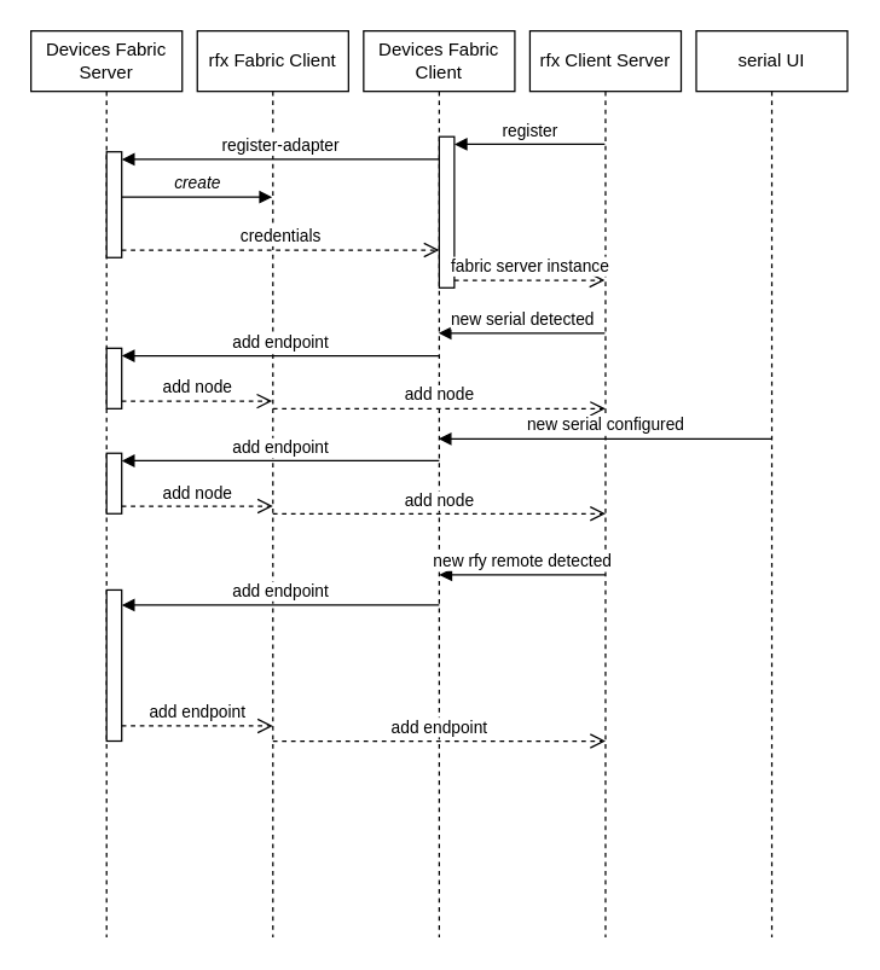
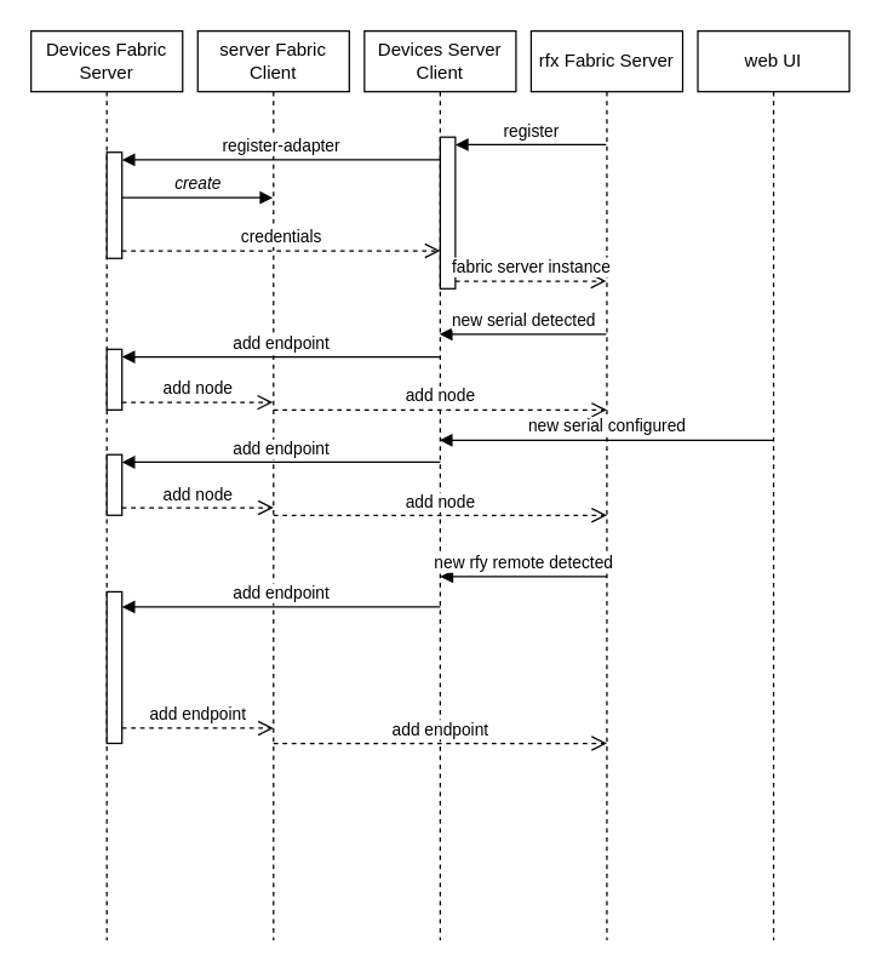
  <mxCell id="0" />
  <mxCell id="1" parent="0" />
  <mxCell id="2" value="Devices Fabric Server" style="shape=umlLifeline;perimeter=lifelinePerimeter;whiteSpace=wrap;html=1;container=1;dropTarget=0;collapsible=0;recursiveResize=0;outlineConnect=0;portConstraint=eastwest;newEdgeStyle={&quot;curved&quot;:0,&quot;rounded&quot;:0};" vertex="1" parent="1"><mxGeometry x="20" y="20" width="100" height="600" as="geometry" /></mxCell>
  <mxCell id="3" value="" style="html=1;points=[[0,0,0,0,5],[0,1,0,0,-5],[1,0,0,0,5],[1,1,0,0,-5]];perimeter=orthogonalPerimeter;outlineConnect=0;targetShapes=umlLifeline;portConstraint=eastwest;newEdgeStyle={&quot;curved&quot;:0,&quot;rounded&quot;:0};" vertex="1" parent="2"><mxGeometry x="50" y="80" width="10" height="70" as="geometry" /></mxCell>
  <mxCell id="4" value="" style="html=1;points=[[0,0,0,0,5],[0,1,0,0,-5],[1,0,0,0,5],[1,1,0,0,-5]];perimeter=orthogonalPerimeter;outlineConnect=0;targetShapes=umlLifeline;portConstraint=eastwest;newEdgeStyle={&quot;curved&quot;:0,&quot;rounded&quot;:0};" vertex="1" parent="2"><mxGeometry x="50" y="210" width="10" height="40" as="geometry" /></mxCell>
  <mxCell id="5" value="" style="html=1;points=[[0,0,0,0,5],[0,1,0,0,-5],[1,0,0,0,5],[1,1,0,0,-5]];perimeter=orthogonalPerimeter;outlineConnect=0;targetShapes=umlLifeline;portConstraint=eastwest;newEdgeStyle={&quot;curved&quot;:0,&quot;rounded&quot;:0};" vertex="1" parent="2"><mxGeometry x="50" y="370" width="10" height="100" as="geometry" /></mxCell>
- <mxCell id="6" value="rfx Client Server" style="shape=umlLifeline;perimeter=lifelinePerimeter;whiteSpace=wrap;html=1;container=1;dropTarget=0;collapsible=0;recursiveResize=0;outlineConnect=0;portConstraint=eastwest;newEdgeStyle={&quot;curved&quot;:0,&quot;rounded&quot;:0};" vertex="1" parent="1"><mxGeometry x="350" y="20" width="100" height="600" as="geometry" /></mxCell>
- <mxCell id="7" value="Devices Fabric Client" style="shape=umlLifeline;perimeter=lifelinePerimeter;whiteSpace=wrap;html=1;container=1;dropTarget=0;collapsible=0;recursiveResize=0;outlineConnect=0;portConstraint=eastwest;newEdgeStyle={&quot;curved&quot;:0,&quot;rounded&quot;:0};" vertex="1" parent="1"><mxGeometry x="240" y="20" width="100" height="600" as="geometry" /></mxCell>
+ <mxCell id="6" value="rfx Fabric Server" style="shape=umlLifeline;perimeter=lifelinePerimeter;whiteSpace=wrap;html=1;container=1;dropTarget=0;collapsible=0;recursiveResize=0;outlineConnect=0;portConstraint=eastwest;newEdgeStyle={&quot;curved&quot;:0,&quot;rounded&quot;:0};" vertex="1" parent="1"><mxGeometry x="350" y="20" width="100" height="600" as="geometry" /></mxCell>
+ <mxCell id="7" value="Devices Server Client" style="shape=umlLifeline;perimeter=lifelinePerimeter;whiteSpace=wrap;html=1;container=1;dropTarget=0;collapsible=0;recursiveResize=0;outlineConnect=0;portConstraint=eastwest;newEdgeStyle={&quot;curved&quot;:0,&quot;rounded&quot;:0};" vertex="1" parent="1"><mxGeometry x="240" y="20" width="100" height="600" as="geometry" /></mxCell>
  <mxCell id="8" value="" style="html=1;points=[[0,0,0,0,5],[0,1,0,0,-5],[1,0,0,0,5],[1,1,0,0,-5]];perimeter=orthogonalPerimeter;outlineConnect=0;targetShapes=umlLifeline;portConstraint=eastwest;newEdgeStyle={&quot;curved&quot;:0,&quot;rounded&quot;:0};" vertex="1" parent="7"><mxGeometry x="50" y="70" width="10" height="100" as="geometry" /></mxCell>
- <mxCell id="9" value="rfx Fabric Client" style="shape=umlLifeline;perimeter=lifelinePerimeter;whiteSpace=wrap;html=1;container=1;dropTarget=0;collapsible=0;recursiveResize=0;outlineConnect=0;portConstraint=eastwest;newEdgeStyle={&quot;curved&quot;:0,&quot;rounded&quot;:0};" vertex="1" parent="1"><mxGeometry x="130" y="20" width="100" height="600" as="geometry" /></mxCell>
+ <mxCell id="9" value="server Fabric Client" style="shape=umlLifeline;perimeter=lifelinePerimeter;whiteSpace=wrap;html=1;container=1;dropTarget=0;collapsible=0;recursiveResize=0;outlineConnect=0;portConstraint=eastwest;newEdgeStyle={&quot;curved&quot;:0,&quot;rounded&quot;:0};" vertex="1" parent="1"><mxGeometry x="130" y="20" width="100" height="600" as="geometry" /></mxCell>
  <mxCell id="10" value="" style="html=1;points=[[0,0,0,0,5],[0,1,0,0,-5],[1,0,0,0,5],[1,1,0,0,-5]];perimeter=orthogonalPerimeter;outlineConnect=0;targetShapes=umlLifeline;portConstraint=eastwest;newEdgeStyle={&quot;curved&quot;:0,&quot;rounded&quot;:0};" vertex="1" parent="9"><mxGeometry x="-60" y="279.5" width="10" height="40" as="geometry" /></mxCell>
  <mxCell id="11" value="add endpoint" style="html=1;verticalAlign=bottom;endArrow=block;curved=0;rounded=0;entryX=1;entryY=0;entryDx=0;entryDy=5;" edge="1" parent="9" target="10"><mxGeometry relative="1" as="geometry"><mxPoint x="160" y="284.5" as="sourcePoint" /><mxPoint as="offset" /></mxGeometry></mxCell>
  <mxCell id="12" value="add node" style="html=1;verticalAlign=bottom;endArrow=open;dashed=1;endSize=8;curved=0;rounded=0;exitX=1;exitY=1;exitDx=0;exitDy=-5;" edge="1" parent="9" source="10"><mxGeometry relative="1" as="geometry"><mxPoint x="50" y="314.5" as="targetPoint" /></mxGeometry></mxCell>
  <mxCell id="13" value="add node" style="html=1;verticalAlign=bottom;endArrow=open;dashed=1;endSize=8;curved=0;rounded=0;" edge="1" parent="9"><mxGeometry relative="1" as="geometry"><mxPoint x="270" y="319.5" as="targetPoint" /><mxPoint x="50" y="319.5" as="sourcePoint" /></mxGeometry></mxCell>
  <mxCell id="14" value="register" style="html=1;verticalAlign=bottom;endArrow=block;curved=0;rounded=0;entryX=1;entryY=0;entryDx=0;entryDy=5;" edge="1" target="8" parent="1" source="6"><mxGeometry relative="1" as="geometry"><mxPoint x="370" y="95" as="sourcePoint" /></mxGeometry></mxCell>
  <mxCell id="15" value="fabric server instance" style="html=1;verticalAlign=bottom;endArrow=open;dashed=1;endSize=8;curved=0;rounded=0;exitX=1;exitY=1;exitDx=0;exitDy=-5;" edge="1" source="8" parent="1" target="6"><mxGeometry relative="1" as="geometry"><mxPoint x="370" y="165" as="targetPoint" /></mxGeometry></mxCell>
  <mxCell id="16" value="register-adapter" style="html=1;verticalAlign=bottom;endArrow=block;curved=0;rounded=0;entryX=1;entryY=0;entryDx=0;entryDy=5;" edge="1" target="3" parent="1" source="8"><mxGeometry relative="1" as="geometry"><mxPoint x="150" y="105" as="sourcePoint" /></mxGeometry></mxCell>
  <mxCell id="17" value="credentials" style="html=1;verticalAlign=bottom;endArrow=open;dashed=1;endSize=8;curved=0;rounded=0;exitX=1;exitY=1;exitDx=0;exitDy=-5;" edge="1" source="3" parent="1" target="8"><mxGeometry relative="1" as="geometry"><mxPoint x="150" y="175" as="targetPoint" /></mxGeometry></mxCell>
  <mxCell id="18" value="&lt;i&gt;create&lt;/i&gt;" style="html=1;verticalAlign=bottom;endArrow=block;curved=0;rounded=0;" edge="1" parent="1"><mxGeometry width="80" relative="1" as="geometry"><mxPoint x="80" y="130" as="sourcePoint" /><mxPoint x="179.5" y="130" as="targetPoint" /></mxGeometry></mxCell>
  <mxCell id="19" value="new serial detected" style="html=1;verticalAlign=bottom;endArrow=block;curved=0;rounded=0;" edge="1" parent="1"><mxGeometry relative="1" as="geometry"><mxPoint x="399.5" y="220" as="sourcePoint" /><mxPoint x="289.5" y="220" as="targetPoint" /></mxGeometry></mxCell>
  <mxCell id="20" value="add endpoint" style="html=1;verticalAlign=bottom;endArrow=block;curved=0;rounded=0;entryX=1;entryY=0;entryDx=0;entryDy=5;" edge="1" target="4" parent="1"><mxGeometry relative="1" as="geometry"><mxPoint x="290" y="235" as="sourcePoint" /><mxPoint as="offset" /></mxGeometry></mxCell>
  <mxCell id="21" value="add node" style="html=1;verticalAlign=bottom;endArrow=open;dashed=1;endSize=8;curved=0;rounded=0;exitX=1;exitY=1;exitDx=0;exitDy=-5;" edge="1" source="4" parent="1" target="9"><mxGeometry relative="1" as="geometry"><mxPoint x="150" y="305" as="targetPoint" /></mxGeometry></mxCell>
  <mxCell id="22" value="add node" style="html=1;verticalAlign=bottom;endArrow=open;dashed=1;endSize=8;curved=0;rounded=0;" edge="1" parent="1"><mxGeometry relative="1" as="geometry"><mxPoint x="400" y="270" as="targetPoint" /><mxPoint x="180" y="270" as="sourcePoint" /></mxGeometry></mxCell>
  <mxCell id="23" value="new rfy remote detected" style="html=1;verticalAlign=bottom;endArrow=block;curved=0;rounded=0;" edge="1" parent="1"><mxGeometry relative="1" as="geometry"><mxPoint x="400" y="380" as="sourcePoint" /><mxPoint x="290" y="380" as="targetPoint" /></mxGeometry></mxCell>
  <mxCell id="24" value="add endpoint" style="html=1;verticalAlign=bottom;endArrow=block;curved=0;rounded=0;entryX=1;entryY=0;entryDx=0;entryDy=5;" edge="1" parent="1"><mxGeometry relative="1" as="geometry"><mxPoint x="290" y="400" as="sourcePoint" /><mxPoint x="80" y="400" as="targetPoint" /></mxGeometry></mxCell>
  <mxCell id="25" value="add endpoint" style="html=1;verticalAlign=bottom;endArrow=open;dashed=1;endSize=8;curved=0;rounded=0;exitX=1;exitY=1;exitDx=0;exitDy=-5;" edge="1" parent="1"><mxGeometry relative="1" as="geometry"><mxPoint x="180" y="480" as="targetPoint" /><mxPoint x="80" y="480" as="sourcePoint" /></mxGeometry></mxCell>
  <mxCell id="26" value="add endpoint" style="html=1;verticalAlign=bottom;endArrow=open;dashed=1;endSize=8;curved=0;rounded=0;" edge="1" parent="1"><mxGeometry relative="1" as="geometry"><mxPoint x="400" y="490" as="targetPoint" /><mxPoint x="180" y="490" as="sourcePoint" /></mxGeometry></mxCell>
- <mxCell id="27" value="serial UI" style="shape=umlLifeline;perimeter=lifelinePerimeter;whiteSpace=wrap;html=1;container=1;dropTarget=0;collapsible=0;recursiveResize=0;outlineConnect=0;portConstraint=eastwest;newEdgeStyle={&quot;curved&quot;:0,&quot;rounded&quot;:0};" vertex="1" parent="1"><mxGeometry x="460" y="20" width="100" height="600" as="geometry" /></mxCell>
+ <mxCell id="27" value="web UI" style="shape=umlLifeline;perimeter=lifelinePerimeter;whiteSpace=wrap;html=1;container=1;dropTarget=0;collapsible=0;recursiveResize=0;outlineConnect=0;portConstraint=eastwest;newEdgeStyle={&quot;curved&quot;:0,&quot;rounded&quot;:0};" vertex="1" parent="1"><mxGeometry x="460" y="20" width="100" height="600" as="geometry" /></mxCell>
  <mxCell id="28" value="new serial configured" style="html=1;verticalAlign=bottom;endArrow=block;curved=0;rounded=0;" edge="1" parent="1" target="7"><mxGeometry relative="1" as="geometry"><mxPoint x="510" y="290" as="sourcePoint" /><mxPoint x="400" y="290" as="targetPoint" /></mxGeometry></mxCell>
